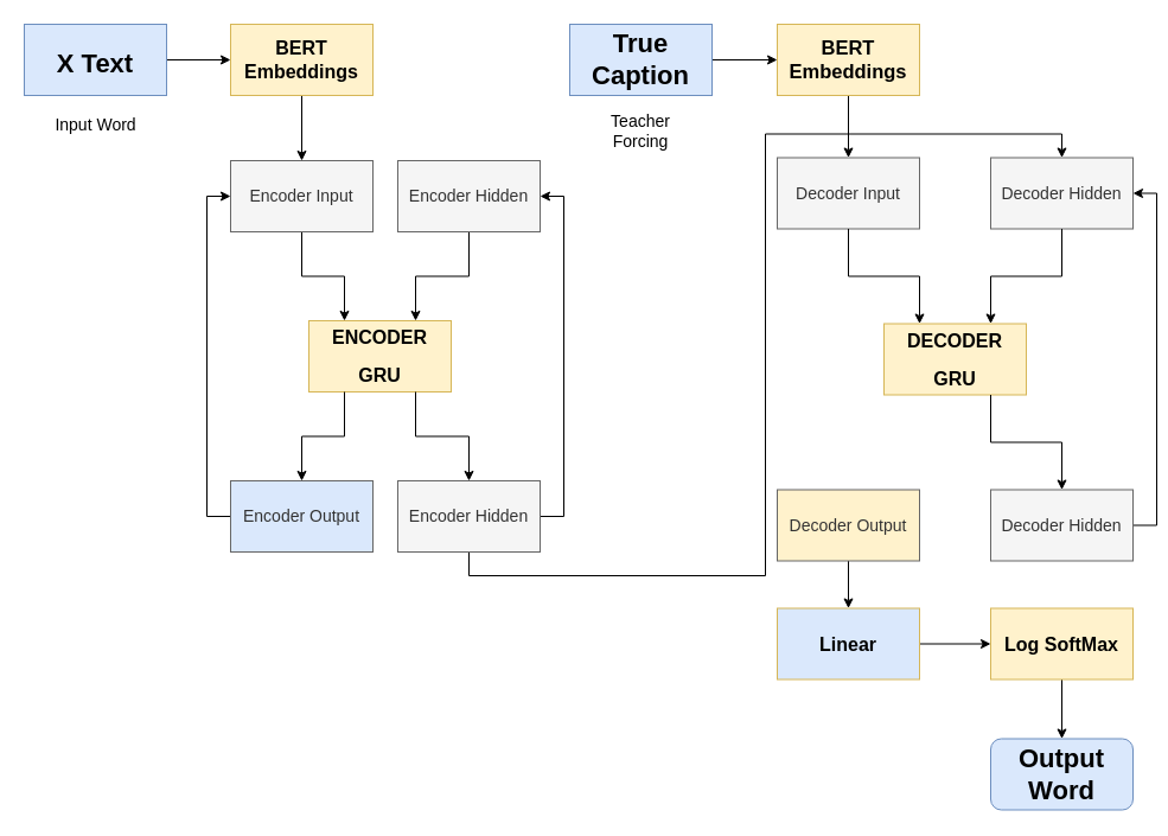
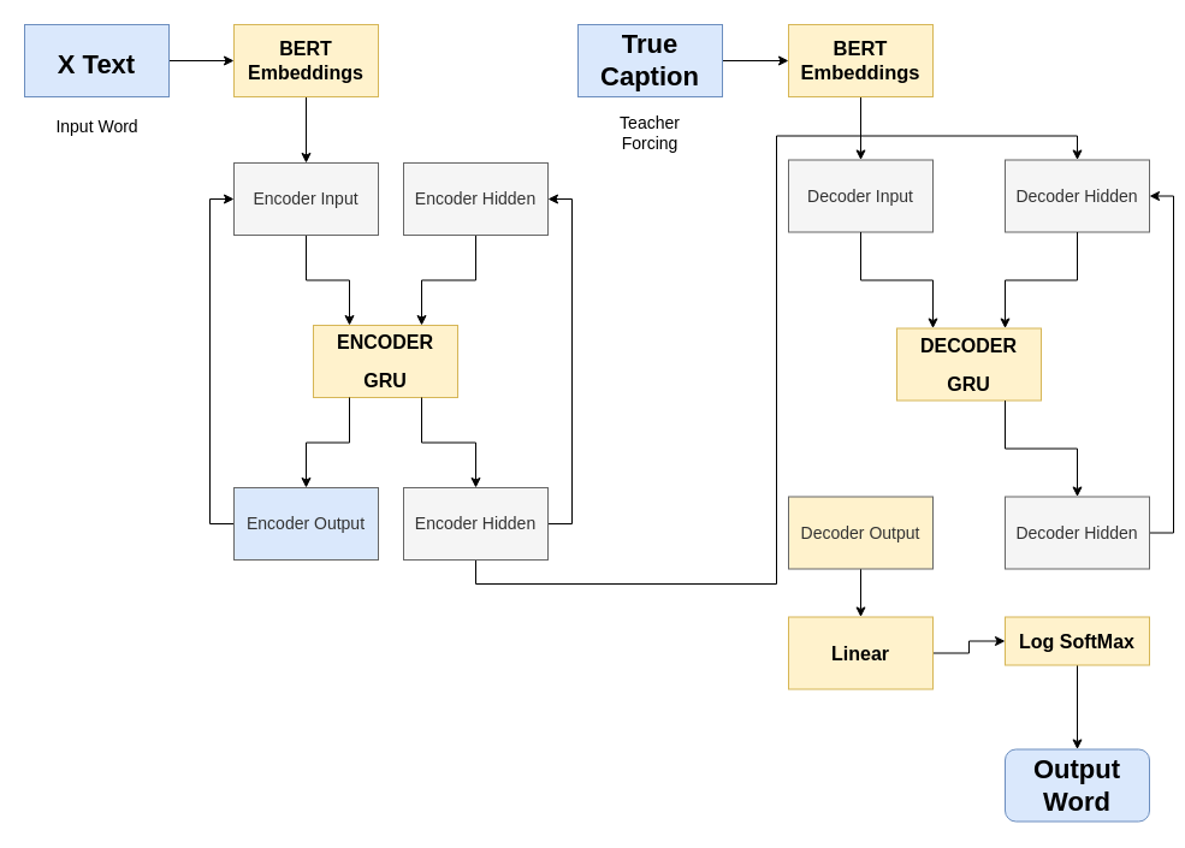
  <mxCell id="0" />
  <mxCell id="1" parent="0" />
  <mxCell id="2" value="" style="edgeStyle=orthogonalEdgeStyle;rounded=0;orthogonalLoop=1;jettySize=auto;html=1;" parent="1" source="3" target="22" edge="1"><mxGeometry relative="1" as="geometry" /></mxCell>
  <mxCell id="3" value="&lt;h2 style=&quot;&quot;&gt;&lt;font style=&quot;font-size: 22px;&quot;&gt;X Text&lt;/font&gt;&lt;/h2&gt;" style="rounded=0;whiteSpace=wrap;html=1;fillColor=#dae8fc;strokeColor=#6c8ebf;fontSize=20;" parent="1" vertex="1"><mxGeometry x="20" y="20" width="120" height="60" as="geometry" /></mxCell>
  <mxCell id="4" value="Input Word" style="text;html=1;align=center;verticalAlign=middle;resizable=0;points=[];autosize=1;strokeColor=none;fillColor=none;fontSize=14;fontFamily=Helvetica;fontColor=default;rounded=0;glass=0;" parent="1" vertex="1"><mxGeometry x="35" y="90" width="90" height="30" as="geometry" /></mxCell>
  <mxCell id="5" value="Encoder Input" style="rounded=0;whiteSpace=wrap;html=1;fontFamily=Helvetica;fontSize=11;fontColor=default;" parent="1" vertex="1"><mxGeometry x="194" y="135" width="120" height="60" as="geometry" /></mxCell>
  <mxCell id="6" value="&lt;h2 style=&quot;font-size: 16px;&quot;&gt;ENCODER&lt;/h2&gt;&lt;h2 style=&quot;font-size: 16px;&quot;&gt;GRU&lt;/h2&gt;" style="rounded=0;whiteSpace=wrap;html=1;fontFamily=Helvetica;fontSize=16;fillColor=#fff2cc;strokeColor=#d6b656;" parent="1" vertex="1"><mxGeometry x="260" y="270" width="120" height="60" as="geometry" /></mxCell>
  <mxCell id="7" style="edgeStyle=orthogonalEdgeStyle;shape=connector;rounded=0;orthogonalLoop=1;jettySize=auto;html=1;exitX=0.5;exitY=1;exitDx=0;exitDy=0;labelBackgroundColor=default;strokeColor=default;fontFamily=Helvetica;fontSize=11;fontColor=default;endArrow=classic;entryX=0.25;entryY=0;entryDx=0;entryDy=0;" parent="1" source="5" target="6" edge="1"><mxGeometry relative="1" as="geometry"><mxPoint x="254" y="270" as="targetPoint" /></mxGeometry></mxCell>
  <mxCell id="8" style="shape=connector;rounded=0;orthogonalLoop=1;jettySize=auto;html=1;exitX=0.5;exitY=1;exitDx=0;exitDy=0;entryX=0.75;entryY=0;entryDx=0;entryDy=0;labelBackgroundColor=default;strokeColor=default;fontFamily=Helvetica;fontSize=11;fontColor=default;endArrow=classic;edgeStyle=orthogonalEdgeStyle;" parent="1" source="9" target="6" edge="1"><mxGeometry relative="1" as="geometry" /></mxCell>
  <mxCell id="9" value="Encoder Hidden" style="rounded=0;whiteSpace=wrap;html=1;fontFamily=Helvetica;fontSize=11;fontColor=default;" parent="1" vertex="1"><mxGeometry x="335" y="135" width="120" height="60" as="geometry" /></mxCell>
  <mxCell id="10" style="edgeStyle=orthogonalEdgeStyle;shape=connector;rounded=0;orthogonalLoop=1;jettySize=auto;html=1;labelBackgroundColor=default;strokeColor=default;fontFamily=Helvetica;fontSize=11;fontColor=default;endArrow=classic;entryX=0;entryY=0.5;entryDx=0;entryDy=0;exitX=0;exitY=0.5;exitDx=0;exitDy=0;" parent="1" source="11" target="5" edge="1"><mxGeometry relative="1" as="geometry"><mxPoint x="134" y="180" as="targetPoint" /><mxPoint x="254" y="405" as="sourcePoint" /></mxGeometry></mxCell>
  <mxCell id="11" value="Encoder Output" style="rounded=0;whiteSpace=wrap;html=1;fontFamily=Helvetica;fontSize=14;fillColor=#dae8fc;strokeColor=#666666;fontColor=#333333;" parent="1" vertex="1"><mxGeometry x="194" y="405" width="120" height="60" as="geometry" /></mxCell>
  <mxCell id="12" style="shape=connector;rounded=0;orthogonalLoop=1;jettySize=auto;html=1;exitX=0.25;exitY=1;exitDx=0;exitDy=0;entryX=0.5;entryY=0;entryDx=0;entryDy=0;labelBackgroundColor=default;strokeColor=default;fontFamily=Helvetica;fontSize=11;fontColor=default;endArrow=classic;edgeStyle=orthogonalEdgeStyle;" parent="1" source="6" target="11" edge="1"><mxGeometry relative="1" as="geometry" /></mxCell>
  <mxCell id="13" style="edgeStyle=orthogonalEdgeStyle;shape=connector;rounded=0;orthogonalLoop=1;jettySize=auto;html=1;exitX=1;exitY=0.5;exitDx=0;exitDy=0;entryX=1;entryY=0.5;entryDx=0;entryDy=0;labelBackgroundColor=default;strokeColor=default;fontFamily=Helvetica;fontSize=11;fontColor=default;endArrow=classic;" parent="1" source="15" target="9" edge="1"><mxGeometry relative="1" as="geometry" /></mxCell>
  <mxCell id="14" style="edgeStyle=orthogonalEdgeStyle;rounded=0;orthogonalLoop=1;jettySize=auto;html=1;exitX=0.5;exitY=1;exitDx=0;exitDy=0;entryX=0.5;entryY=0;entryDx=0;entryDy=0;" edge="1" parent="1" source="15" target="29"><mxGeometry relative="1" as="geometry" /></mxCell>
  <mxCell id="15" value="Encoder Hidden" style="rounded=0;whiteSpace=wrap;html=1;fontFamily=Helvetica;fontSize=14;fillColor=#f5f5f5;strokeColor=#666666;fontColor=#333333;" parent="1" vertex="1"><mxGeometry x="335" y="405" width="120" height="60" as="geometry" /></mxCell>
  <mxCell id="16" style="shape=connector;rounded=0;orthogonalLoop=1;jettySize=auto;html=1;entryX=0.5;entryY=0;entryDx=0;entryDy=0;labelBackgroundColor=default;strokeColor=default;fontFamily=Helvetica;fontSize=11;fontColor=default;endArrow=classic;exitX=0.75;exitY=1;exitDx=0;exitDy=0;edgeStyle=orthogonalEdgeStyle;" parent="1" source="6" target="15" edge="1"><mxGeometry relative="1" as="geometry"><mxPoint x="350" y="330" as="sourcePoint" /></mxGeometry></mxCell>
  <mxCell id="17" value="Encoder Input" style="rounded=0;whiteSpace=wrap;html=1;fontFamily=Helvetica;fontSize=14;fillColor=#f5f5f5;strokeColor=#666666;fontColor=#333333;" parent="1" vertex="1"><mxGeometry x="194" y="135" width="120" height="60" as="geometry" /></mxCell>
  <mxCell id="18" value="Encoder Hidden" style="rounded=0;whiteSpace=wrap;html=1;fontFamily=Helvetica;fontSize=14;fillColor=#f5f5f5;strokeColor=#666666;fontColor=#333333;" parent="1" vertex="1"><mxGeometry x="335" y="135" width="120" height="60" as="geometry" /></mxCell>
  <mxCell id="19" value="" style="edgeStyle=orthogonalEdgeStyle;rounded=0;orthogonalLoop=1;jettySize=auto;html=1;" parent="1" edge="1"><mxGeometry relative="1" as="geometry"><mxPoint x="80" y="465" as="sourcePoint" /></mxGeometry></mxCell>
  <mxCell id="20" value="&lt;font style=&quot;font-size: 14px;&quot;&gt;Teacher&lt;br style=&quot;font-size: 14px;&quot;&gt;Forcing&lt;/font&gt;" style="text;html=1;strokeColor=none;fillColor=none;align=center;verticalAlign=middle;whiteSpace=wrap;rounded=0;fontSize=14;fontFamily=Helvetica;fontColor=default;" parent="1" vertex="1"><mxGeometry x="495" y="80" width="90" height="60" as="geometry" /></mxCell>
  <mxCell id="21" style="edgeStyle=orthogonalEdgeStyle;rounded=0;orthogonalLoop=1;jettySize=auto;html=1;exitX=0.5;exitY=1;exitDx=0;exitDy=0;entryX=0.5;entryY=0;entryDx=0;entryDy=0;" parent="1" source="22" target="17" edge="1"><mxGeometry relative="1" as="geometry" /></mxCell>
  <mxCell id="22" value="&lt;h2&gt;&lt;font style=&quot;font-size: 16px;&quot;&gt;BERT Embeddings&lt;/font&gt;&lt;/h2&gt;" style="rounded=0;whiteSpace=wrap;html=1;fontFamily=Helvetica;fontSize=11;fillColor=#fff2cc;strokeColor=#d6b656;" parent="1" vertex="1"><mxGeometry x="194" y="20" width="120" height="60" as="geometry" /></mxCell>
  <mxCell id="23" style="edgeStyle=none;shape=connector;rounded=0;orthogonalLoop=1;jettySize=auto;html=1;exitX=0.5;exitY=1;exitDx=0;exitDy=0;entryX=0.5;entryY=0;entryDx=0;entryDy=0;labelBackgroundColor=default;strokeColor=default;fontFamily=Helvetica;fontSize=11;fontColor=default;endArrow=classic;" edge="1" parent="1" source="37" target="25"><mxGeometry relative="1" as="geometry" /></mxCell>
  <mxCell id="24" value="" style="edgeStyle=orthogonalEdgeStyle;rounded=0;orthogonalLoop=1;jettySize=auto;html=1;" edge="1" parent="1" source="25" target="27"><mxGeometry relative="1" as="geometry" /></mxCell>
- <mxCell id="25" value="&lt;h2&gt;&lt;font style=&quot;font-size: 16px;&quot;&gt;Linear&lt;/font&gt;&lt;/h2&gt;" style="rounded=0;whiteSpace=wrap;html=1;fontFamily=Helvetica;fontSize=11;fillColor=#dae8fc;strokeColor=#d6b656;" vertex="1" parent="1"><mxGeometry x="655" y="512.5" width="120" height="60" as="geometry" /></mxCell>
+ <mxCell id="25" value="&lt;h2&gt;&lt;font style=&quot;font-size: 16px;&quot;&gt;Linear&lt;/font&gt;&lt;/h2&gt;" style="rounded=0;whiteSpace=wrap;html=1;fontFamily=Helvetica;fontSize=11;fillColor=#fff2cc;strokeColor=#d6b656;" vertex="1" parent="1"><mxGeometry x="655" y="512.5" width="120" height="60" as="geometry" /></mxCell>
  <mxCell id="26" style="edgeStyle=orthogonalEdgeStyle;shape=connector;rounded=0;orthogonalLoop=1;jettySize=auto;html=1;exitX=0.5;exitY=1;exitDx=0;exitDy=0;entryX=0.5;entryY=0;entryDx=0;entryDy=0;labelBackgroundColor=default;strokeColor=default;fontFamily=Helvetica;fontSize=11;fontColor=default;endArrow=classic;" edge="1" parent="1" source="27" target="28"><mxGeometry relative="1" as="geometry" /></mxCell>
- <mxCell id="27" value="&lt;h2&gt;&lt;font style=&quot;font-size: 16px;&quot;&gt;Log SoftMax&lt;/font&gt;&lt;/h2&gt;" style="rounded=0;whiteSpace=wrap;html=1;fontFamily=Helvetica;fontSize=11;fillColor=#fff2cc;strokeColor=#d6b656;" vertex="1" parent="1"><mxGeometry x="835" y="512.5" width="120" height="60" as="geometry" /></mxCell>
+ <mxCell id="27" value="&lt;h2&gt;&lt;font style=&quot;font-size: 16px;&quot;&gt;Log SoftMax&lt;/font&gt;&lt;/h2&gt;" style="rounded=0;whiteSpace=wrap;html=1;fontFamily=Helvetica;fontSize=11;fillColor=#fff2cc;strokeColor=#d6b656;" vertex="1" parent="1"><mxGeometry x="835" y="512.5" width="120" height="40" as="geometry" /></mxCell>
  <mxCell id="28" value="&lt;h1 style=&quot;border-color: var(--border-color);&quot;&gt;Output Word&lt;/h1&gt;" style="rounded=1;whiteSpace=wrap;html=1;fontFamily=Helvetica;fontSize=11;fillColor=#dae8fc;strokeColor=#6c8ebf;" vertex="1" parent="1"><mxGeometry x="835" y="622.5" width="120" height="60" as="geometry" /></mxCell>
  <mxCell id="29" value="Decoder Hidden" style="rounded=0;whiteSpace=wrap;html=1;fontFamily=Helvetica;fontSize=14;fontColor=#333333;fillColor=#f5f5f5;strokeColor=#666666;" vertex="1" parent="1"><mxGeometry x="835" y="132.5" width="120" height="60" as="geometry" /></mxCell>
  <mxCell id="30" value="Decoder Input" style="rounded=0;whiteSpace=wrap;html=1;fontFamily=Helvetica;fontSize=14;fontColor=#333333;fillColor=#f5f5f5;strokeColor=#666666;" vertex="1" parent="1"><mxGeometry x="655" y="132.5" width="120" height="60" as="geometry" /></mxCell>
  <mxCell id="31" value="&lt;h2 style=&quot;font-size: 16px;&quot;&gt;&lt;font style=&quot;font-size: 16px;&quot;&gt;DECODER&lt;/font&gt;&lt;/h2&gt;&lt;h2 style=&quot;font-size: 16px;&quot;&gt;&lt;font style=&quot;font-size: 16px;&quot;&gt;GRU&lt;/font&gt;&lt;/h2&gt;" style="rounded=0;whiteSpace=wrap;html=1;fontFamily=Helvetica;fontSize=11;fillColor=#fff2cc;strokeColor=#d6b656;" vertex="1" parent="1"><mxGeometry x="745" y="272.5" width="120" height="60" as="geometry" /></mxCell>
  <mxCell id="32" style="edgeStyle=orthogonalEdgeStyle;shape=connector;rounded=0;orthogonalLoop=1;jettySize=auto;html=1;exitX=0.5;exitY=1;exitDx=0;exitDy=0;entryX=0.75;entryY=0;entryDx=0;entryDy=0;labelBackgroundColor=default;strokeColor=default;fontFamily=Helvetica;fontSize=11;fontColor=default;endArrow=classic;" edge="1" parent="1" source="29" target="31"><mxGeometry relative="1" as="geometry" /></mxCell>
  <mxCell id="33" style="edgeStyle=orthogonalEdgeStyle;shape=connector;rounded=0;orthogonalLoop=1;jettySize=auto;html=1;exitX=0.5;exitY=1;exitDx=0;exitDy=0;entryX=0.25;entryY=0;entryDx=0;entryDy=0;labelBackgroundColor=default;strokeColor=default;fontFamily=Helvetica;fontSize=11;fontColor=default;endArrow=classic;" edge="1" parent="1" source="30" target="31"><mxGeometry relative="1" as="geometry" /></mxCell>
  <mxCell id="34" style="edgeStyle=orthogonalEdgeStyle;shape=connector;rounded=0;orthogonalLoop=1;jettySize=auto;html=1;exitX=1;exitY=0.5;exitDx=0;exitDy=0;entryX=1;entryY=0.5;entryDx=0;entryDy=0;labelBackgroundColor=default;strokeColor=default;fontFamily=Helvetica;fontSize=11;fontColor=default;endArrow=classic;" edge="1" parent="1" source="35" target="29"><mxGeometry relative="1" as="geometry" /></mxCell>
  <mxCell id="35" value="Decoder Hidden" style="rounded=0;whiteSpace=wrap;html=1;fontFamily=Helvetica;fontSize=14;fontColor=#333333;fillColor=#f5f5f5;strokeColor=#666666;" vertex="1" parent="1"><mxGeometry x="835" y="412.5" width="120" height="60" as="geometry" /></mxCell>
  <mxCell id="36" style="edgeStyle=orthogonalEdgeStyle;shape=connector;rounded=0;orthogonalLoop=1;jettySize=auto;html=1;exitX=0.75;exitY=1;exitDx=0;exitDy=0;entryX=0.5;entryY=0;entryDx=0;entryDy=0;labelBackgroundColor=default;strokeColor=default;fontFamily=Helvetica;fontSize=11;fontColor=default;endArrow=classic;" edge="1" parent="1" source="31" target="35"><mxGeometry relative="1" as="geometry" /></mxCell>
  <mxCell id="37" value="Decoder Output" style="rounded=0;whiteSpace=wrap;html=1;fontFamily=Helvetica;fontSize=14;fontColor=#333333;fillColor=#fff2cc;strokeColor=#666666;" vertex="1" parent="1"><mxGeometry x="655" y="412.5" width="120" height="60" as="geometry" /></mxCell>
  <mxCell id="38" value="" style="edgeStyle=orthogonalEdgeStyle;rounded=0;orthogonalLoop=1;jettySize=auto;html=1;" edge="1" parent="1" source="39" target="41"><mxGeometry relative="1" as="geometry" /></mxCell>
  <mxCell id="39" value="&lt;h1&gt;True Caption&lt;/h1&gt;" style="rounded=0;whiteSpace=wrap;html=1;fontFamily=Helvetica;fontSize=11;fontColor=default;fillColor=#dae8fc;strokeColor=#6c8ebf;" vertex="1" parent="1"><mxGeometry x="480" y="20" width="120" height="60" as="geometry" /></mxCell>
  <mxCell id="40" value="" style="edgeStyle=orthogonalEdgeStyle;rounded=0;orthogonalLoop=1;jettySize=auto;html=1;" edge="1" parent="1" source="41" target="30"><mxGeometry relative="1" as="geometry" /></mxCell>
  <mxCell id="41" value="&lt;h2&gt;BERT Embeddings&lt;/h2&gt;" style="rounded=0;whiteSpace=wrap;html=1;fontFamily=Helvetica;fontSize=11;fillColor=#fff2cc;strokeColor=#d6b656;" vertex="1" parent="1"><mxGeometry x="655" y="20" width="120" height="60" as="geometry" /></mxCell>
